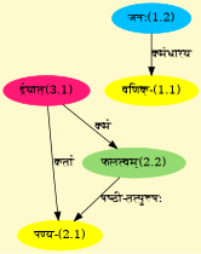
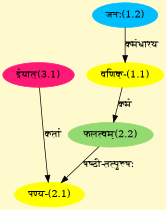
  digraph {
    bgcolor=lemonchiffon1
    compound=true
    rankdir=BT
    node [color="#FFFF00" style=filled]
    edge [dir=back]
    n1 [label="वणिक्-(1.1)"]
    n2 [color="#00BFFF" label="जनः(1.2)"]
    n3 [color="#FF1975" label="ईयात्(3.1)"]
    n4 [label="पण्य-(2.1)"]
    n5 [color="#93DB70" label="फलत्वम्(2.2)"]
    n1 -> n2 [label="कर्मधारय"]
    n4 -> n3 [label="कर्ता"]
    n4 -> n5 [label="षष्ठी-तत्पुरुषः"]
-   n5 -> n3 [label="कर्म"]
+   n5 -> n1 [label="कर्म"]
  }
